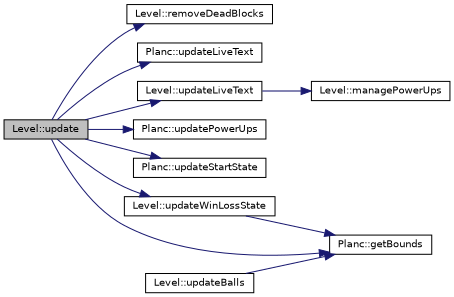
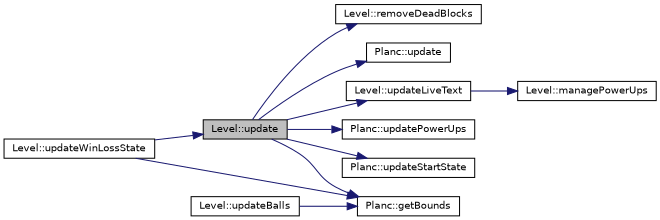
  digraph {
    rankdir=LR
    node [color=black fillcolor=white fontname=Helvetica fontsize=10 shape=record style=filled]
    edge [color=midnightblue fontname=Helvetica fontsize=10 labelfontname=Helvetica labelfontsize=10 style=solid]
    n1 [fillcolor=grey75 fontcolor=black height=0.2 label="Level::update" width=0.4]
    n2 [height=0.2 label="Level::removeDeadBlocks" width=0.4]
-   n3 [height=0.2 label="Planc::updateLiveText" width=0.4]
+   n3 [height=0.2 label="Planc::update" width=0.4]
    n4 [height=0.2 label="Level::updateLiveText" width=0.4]
    n5 [height=0.2 label="Planc::updatePowerUps" width=0.4]
    n6 [height=0.2 label="Planc::updateStartState" width=0.4]
    n7 [height=0.2 label="Level::updateWinLossState" width=0.4]
    n8 [height=0.2 label="Planc::getBounds" width=0.4]
    n9 [height=0.2 label="Level::updateBalls" width=0.4]
    n10 [height=0.2 label="Level::managePowerUps" width=0.4]
    n1 -> n2
    n1 -> n3
    n1 -> n4
    n1 -> n5
    n1 -> n6
-   n1 -> n7
+   n7 -> n1
    n1 -> n8
    n4 -> n10
    n7 -> n8
    n9 -> n8
  }
